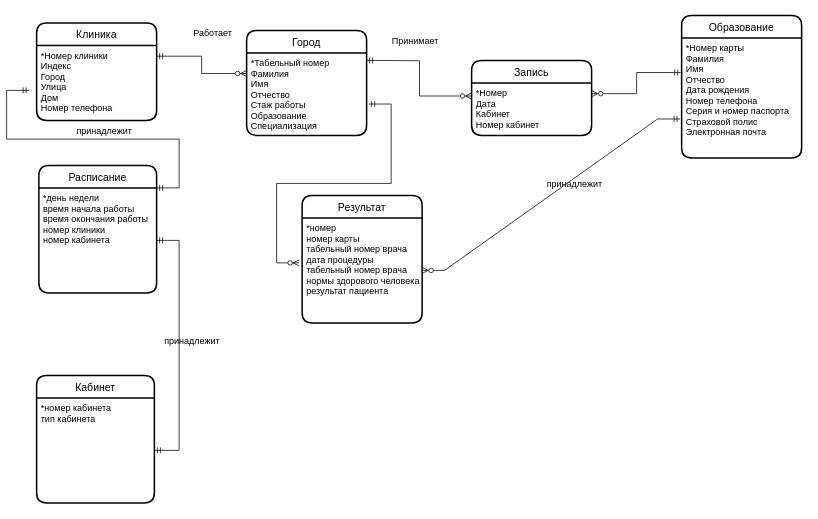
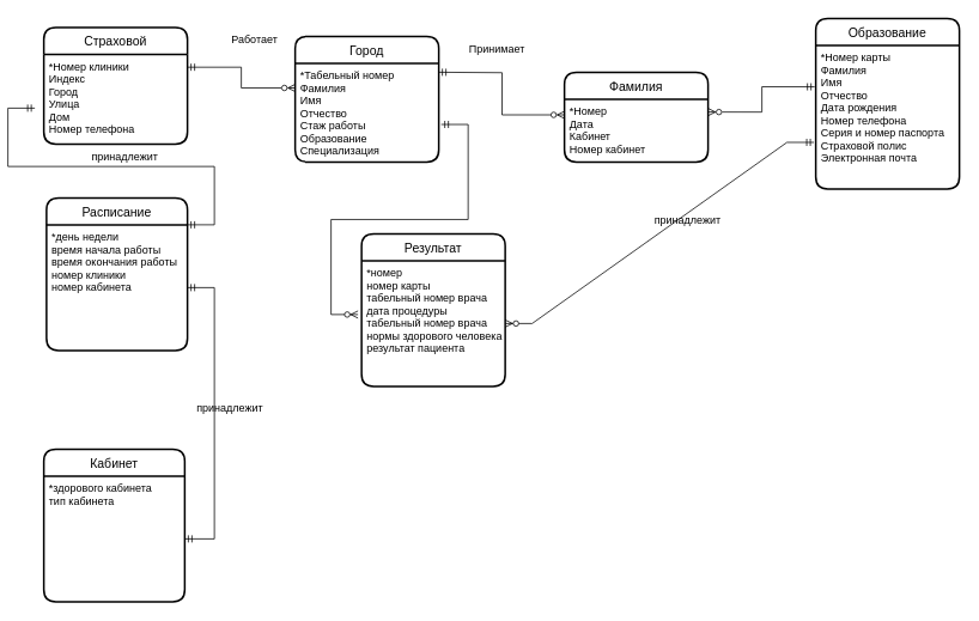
  <mxCell id="0" />
  <mxCell id="1" parent="0" />
  <mxCell id="2" style="edgeStyle=orthogonalEdgeStyle;rounded=0;orthogonalLoop=1;jettySize=auto;html=1;entryX=0;entryY=0.25;entryDx=0;entryDy=0;fontSize=11;startArrow=ERmandOne;startFill=0;endArrow=ERzeroToMany;endFill=0;exitX=1;exitY=0.144;exitDx=0;exitDy=0;exitPerimeter=0;" parent="1" source="4" target="7" edge="1"><mxGeometry relative="1" as="geometry" /></mxCell>
- <mxCell id="3" value="Клиника" style="swimlane;childLayout=stackLayout;horizontal=1;startSize=30;horizontalStack=0;rounded=1;fontSize=14;fontStyle=0;strokeWidth=2;resizeParent=0;resizeLast=1;shadow=0;dashed=0;align=center;" parent="1" vertex="1"><mxGeometry x="20" y="30" width="160" height="130" as="geometry" /></mxCell>
+ <mxCell id="3" value="Страховой" style="swimlane;childLayout=stackLayout;horizontal=1;startSize=30;horizontalStack=0;rounded=1;fontSize=14;fontStyle=0;strokeWidth=2;resizeParent=0;resizeLast=1;shadow=0;dashed=0;align=center;" parent="1" vertex="1"><mxGeometry x="20" y="30" width="160" height="130" as="geometry" /></mxCell>
  <mxCell id="4" value="*Номер клиники&#10;Индекс&#10;Город&#10;Улица&#10;Дом&#10;Номер телефона" style="align=left;strokeColor=none;fillColor=none;spacingLeft=4;fontSize=12;verticalAlign=top;resizable=0;rotatable=0;part=1;" parent="3" vertex="1"><mxGeometry y="30" width="160" height="100" as="geometry" /></mxCell>
  <mxCell id="5" value="" style="edgeStyle=entityRelationEdgeStyle;fontSize=12;html=1;endArrow=ERmandOne;startArrow=ERmandOne;rounded=0;exitX=1;exitY=0;exitDx=0;exitDy=0;" edge="1" parent="3" source="24"><mxGeometry width="100" height="100" relative="1" as="geometry"><mxPoint x="117" y="410" as="sourcePoint" /><mxPoint x="-10" y="90" as="targetPoint" /></mxGeometry></mxCell>
  <mxCell id="6" value="Город" style="swimlane;childLayout=stackLayout;horizontal=1;startSize=30;horizontalStack=0;rounded=1;fontSize=14;fontStyle=0;strokeWidth=2;resizeParent=0;resizeLast=1;shadow=0;dashed=0;align=center;" parent="1" vertex="1"><mxGeometry x="300" y="40" width="160" height="140" as="geometry" /></mxCell>
  <mxCell id="7" value="*Табельный номер&#10;Фамилия&#10;Имя&#10;Отчество &#10;Стаж работы&#10;Образование&#10;Специализация" style="align=left;strokeColor=none;fillColor=none;spacingLeft=4;fontSize=12;verticalAlign=top;resizable=0;rotatable=0;part=1;" parent="6" vertex="1"><mxGeometry y="30" width="160" height="110" as="geometry" /></mxCell>
  <mxCell id="8" value="Образование" style="swimlane;childLayout=stackLayout;horizontal=1;startSize=30;horizontalStack=0;rounded=1;fontSize=14;fontStyle=0;strokeWidth=2;resizeParent=0;resizeLast=1;shadow=0;dashed=0;align=center;" parent="1" vertex="1"><mxGeometry x="880" y="20" width="160" height="190" as="geometry" /></mxCell>
  <mxCell id="9" value="*Номер карты&#10;Фамилия&#10;Имя &#10;Отчество&#10;Дата рождения&#10;Номер телефона&#10;Серия и номер паспорта&#10;Страховой полис&#10;Электронная почта&#10;&#10;" style="align=left;strokeColor=none;fillColor=none;spacingLeft=4;fontSize=12;verticalAlign=top;resizable=0;rotatable=0;part=1;" parent="8" vertex="1"><mxGeometry y="30" width="160" height="160" as="geometry" /></mxCell>
- <mxCell id="10" value="Запись" style="swimlane;childLayout=stackLayout;horizontal=1;startSize=30;horizontalStack=0;rounded=1;fontSize=14;fontStyle=0;strokeWidth=2;resizeParent=0;resizeLast=1;shadow=0;dashed=0;align=center;" parent="1" vertex="1"><mxGeometry x="600" y="80" width="160" height="100" as="geometry" /></mxCell>
+ <mxCell id="10" value="Фамилия" style="swimlane;childLayout=stackLayout;horizontal=1;startSize=30;horizontalStack=0;rounded=1;fontSize=14;fontStyle=0;strokeWidth=2;resizeParent=0;resizeLast=1;shadow=0;dashed=0;align=center;" parent="1" vertex="1"><mxGeometry x="600" y="80" width="160" height="100" as="geometry" /></mxCell>
  <mxCell id="11" value="*Номер&#10;Дата&#10;Кабинет&#10;Номер кабинет" style="align=left;strokeColor=none;fillColor=none;spacingLeft=4;fontSize=12;verticalAlign=top;resizable=0;rotatable=0;part=1;" parent="10" vertex="1"><mxGeometry y="30" width="160" height="70" as="geometry" /></mxCell>
  <mxCell id="12" style="edgeStyle=orthogonalEdgeStyle;rounded=0;orthogonalLoop=1;jettySize=auto;html=1;entryX=1.001;entryY=0.205;entryDx=0;entryDy=0;fontSize=11;startArrow=ERmandOne;startFill=0;endArrow=ERzeroToMany;endFill=0;exitX=-0.008;exitY=0.289;exitDx=0;exitDy=0;entryPerimeter=0;exitPerimeter=0;" parent="1" source="9" target="11" edge="1"><mxGeometry relative="1" as="geometry" /></mxCell>
  <mxCell id="13" style="edgeStyle=orthogonalEdgeStyle;rounded=0;orthogonalLoop=1;jettySize=auto;html=1;entryX=0;entryY=0.25;entryDx=0;entryDy=0;fontSize=11;startArrow=ERmandOne;startFill=0;endArrow=ERzeroToMany;endFill=0;" parent="1" target="11" edge="1"><mxGeometry relative="1" as="geometry"><mxPoint x="460" y="80" as="sourcePoint" /></mxGeometry></mxCell>
  <mxCell id="14" value="&lt;font style=&quot;font-size: 12px;&quot;&gt;Работает&lt;/font&gt;" style="text;html=1;strokeColor=none;fillColor=none;align=center;verticalAlign=middle;whiteSpace=wrap;rounded=0;fontSize=20;" parent="1" vertex="1"><mxGeometry x="225" y="25" width="60" height="30" as="geometry" /></mxCell>
  <mxCell id="15" value="&lt;font style=&quot;font-size: 12px;&quot;&gt;Принимает&lt;/font&gt;" style="text;html=1;strokeColor=none;fillColor=none;align=center;verticalAlign=middle;whiteSpace=wrap;rounded=0;fontSize=20;" parent="1" vertex="1"><mxGeometry x="495" y="35" width="60" height="30" as="geometry" /></mxCell>
  <mxCell id="16" value="Результат" style="swimlane;childLayout=stackLayout;horizontal=1;startSize=30;horizontalStack=0;rounded=1;fontSize=14;fontStyle=0;strokeWidth=2;resizeParent=0;resizeLast=1;shadow=0;dashed=0;align=center;" vertex="1" parent="1"><mxGeometry x="374" y="260" width="160" height="170" as="geometry" /></mxCell>
  <mxCell id="17" value="*номер&#10;номер карты&#10;табельный номер врача&#10;дата процедуры&#10;табельный номер врача&#10;нормы здорового человека&#10;результат пациента&#10;" style="align=left;strokeColor=none;fillColor=none;spacingLeft=4;fontSize=12;verticalAlign=top;resizable=0;rotatable=0;part=1;" vertex="1" parent="16"><mxGeometry y="30" width="160" height="140" as="geometry" /></mxCell>
  <mxCell id="18" value="" style="edgeStyle=entityRelationEdgeStyle;fontSize=12;html=1;endArrow=ERzeroToMany;startArrow=ERmandOne;rounded=0;exitX=-0.013;exitY=0.676;exitDx=0;exitDy=0;exitPerimeter=0;entryX=1;entryY=0.5;entryDx=0;entryDy=0;" edge="1" parent="1" source="9" target="17"><mxGeometry width="100" height="100" relative="1" as="geometry"><mxPoint x="610" y="330" as="sourcePoint" /><mxPoint x="787" y="370" as="targetPoint" /></mxGeometry></mxCell>
  <mxCell id="19" value="" style="edgeStyle=entityRelationEdgeStyle;fontSize=12;html=1;endArrow=ERzeroToMany;startArrow=ERmandOne;rounded=0;exitX=1.017;exitY=0.62;exitDx=0;exitDy=0;exitPerimeter=0;" edge="1" parent="1" source="7"><mxGeometry width="100" height="100" relative="1" as="geometry"><mxPoint x="270" y="280" as="sourcePoint" /><mxPoint x="370" y="350" as="targetPoint" /></mxGeometry></mxCell>
  <mxCell id="20" value="принадлежит" style="text;html=1;align=center;verticalAlign=middle;resizable=0;points=[];autosize=1;strokeColor=none;fillColor=none;" vertex="1" parent="1"><mxGeometry x="687" y="230" width="100" height="30" as="geometry" /></mxCell>
  <mxCell id="21" value="Кабинет" style="swimlane;childLayout=stackLayout;horizontal=1;startSize=30;horizontalStack=0;rounded=1;fontSize=14;fontStyle=0;strokeWidth=2;resizeParent=0;resizeLast=1;shadow=0;dashed=0;align=center;" vertex="1" parent="1"><mxGeometry x="20" y="500" width="157" height="170" as="geometry" /></mxCell>
- <mxCell id="22" value="*номер кабинета&#10;тип кабинета" style="align=left;strokeColor=none;fillColor=none;spacingLeft=4;fontSize=12;verticalAlign=top;resizable=0;rotatable=0;part=1;" vertex="1" parent="21"><mxGeometry y="30" width="157" height="140" as="geometry" /></mxCell>
+ <mxCell id="22" value="*здорового кабинета&#10;тип кабинета" style="align=left;strokeColor=none;fillColor=none;spacingLeft=4;fontSize=12;verticalAlign=top;resizable=0;rotatable=0;part=1;" vertex="1" parent="21"><mxGeometry y="30" width="157" height="140" as="geometry" /></mxCell>
  <mxCell id="23" value="Расписание" style="swimlane;childLayout=stackLayout;horizontal=1;startSize=30;horizontalStack=0;rounded=1;fontSize=14;fontStyle=0;strokeWidth=2;resizeParent=0;resizeLast=1;shadow=0;dashed=0;align=center;" vertex="1" parent="1"><mxGeometry x="23" y="220" width="157" height="170" as="geometry" /></mxCell>
  <mxCell id="24" value="*день недели&#10;время начала работы&#10;время окончания работы&#10;номер клиники&#10;номер кабинета" style="align=left;strokeColor=none;fillColor=none;spacingLeft=4;fontSize=12;verticalAlign=top;resizable=0;rotatable=0;part=1;" vertex="1" parent="23"><mxGeometry y="30" width="157" height="140" as="geometry" /></mxCell>
  <mxCell id="25" value="" style="edgeStyle=entityRelationEdgeStyle;fontSize=12;html=1;endArrow=ERmandOne;startArrow=ERmandOne;rounded=0;exitX=1;exitY=0.5;exitDx=0;exitDy=0;" edge="1" parent="1" source="22" target="24"><mxGeometry width="100" height="100" relative="1" as="geometry"><mxPoint x="190" y="600" as="sourcePoint" /><mxPoint x="180" y="320" as="targetPoint" /></mxGeometry></mxCell>
  <mxCell id="26" value="принадлежит" style="text;html=1;align=center;verticalAlign=middle;resizable=0;points=[];autosize=1;strokeColor=none;fillColor=none;" vertex="1" parent="1"><mxGeometry x="60" y="160" width="100" height="30" as="geometry" /></mxCell>
  <mxCell id="27" style="edgeStyle=orthogonalEdgeStyle;rounded=0;orthogonalLoop=1;jettySize=auto;html=1;exitX=1;exitY=0.5;exitDx=0;exitDy=0;" edge="1" parent="1" source="24"><mxGeometry relative="1" as="geometry"><mxPoint x="180" y="320" as="targetPoint" /></mxGeometry></mxCell>
  <mxCell id="28" value="принадлежит" style="text;html=1;align=center;verticalAlign=middle;resizable=0;points=[];autosize=1;strokeColor=none;fillColor=none;" vertex="1" parent="1"><mxGeometry x="177" y="440" width="100" height="30" as="geometry" /></mxCell>
